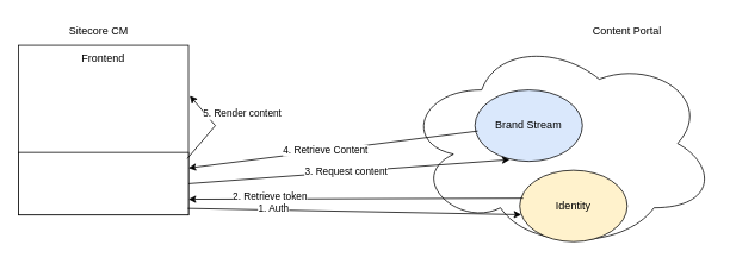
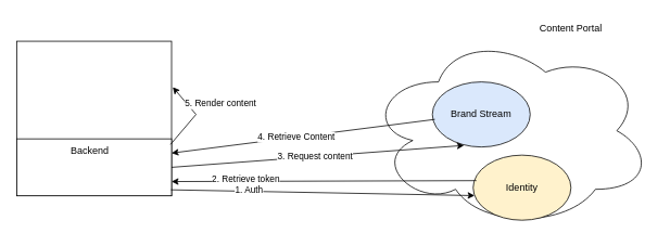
  <mxCell id="0" />
  <mxCell id="1" parent="0" />
  <mxCell id="2" value="" style="ellipse;shape=cloud;whiteSpace=wrap;html=1;" vertex="1" parent="1"><mxGeometry x="450" y="40" width="350" height="240" as="geometry" /></mxCell>
  <mxCell id="3" value="" style="whiteSpace=wrap;html=1;aspect=fixed;" vertex="1" parent="1"><mxGeometry x="20" y="50" width="190" height="190" as="geometry" /></mxCell>
  <mxCell id="4" value="Content Portal" style="text;html=1;align=center;verticalAlign=middle;whiteSpace=wrap;rounded=0;" vertex="1" parent="1"><mxGeometry x="635" y="20" width="130" height="30" as="geometry" /></mxCell>
- <mxCell id="5" value="Sitecore CM" style="text;html=1;align=center;verticalAlign=middle;whiteSpace=wrap;rounded=0;" vertex="1" parent="1"><mxGeometry x="65" y="20" width="90" height="30" as="geometry" /></mxCell>
  <mxCell id="6" value="Brand Stream" style="ellipse;whiteSpace=wrap;html=1;fillColor=#dae8fc;" vertex="1" parent="1"><mxGeometry x="530" y="100" width="120" height="80" as="geometry" /></mxCell>
  <mxCell id="7" value="" style="rounded=0;whiteSpace=wrap;html=1;" vertex="1" parent="1"><mxGeometry x="20" y="170" width="190" height="70" as="geometry" /></mxCell>
- <mxCell id="9" value="Frontend" style="text;html=1;align=center;verticalAlign=middle;whiteSpace=wrap;rounded=0;" vertex="1" parent="1"><mxGeometry x="85" y="50" width="60" height="30" as="geometry" /></mxCell>
+ <mxCell id="8" value="Backend" style="text;html=1;align=center;verticalAlign=middle;whiteSpace=wrap;rounded=0;" vertex="1" parent="1"><mxGeometry x="80" y="170" width="60" height="30" as="geometry" /></mxCell>
  <mxCell id="10" value="Identity" style="ellipse;whiteSpace=wrap;html=1;fillColor=#fff2cc;" vertex="1" parent="1"><mxGeometry x="580" y="190" width="120" height="80" as="geometry" /></mxCell>
  <mxCell id="11" value="" style="endArrow=classic;html=1;rounded=0;exitX=0.996;exitY=0.895;exitDx=0;exitDy=0;entryX=0.015;entryY=0.622;entryDx=0;entryDy=0;exitPerimeter=0;entryPerimeter=0;" edge="1" parent="1" source="7" target="10"><mxGeometry width="50" height="50" relative="1" as="geometry"><mxPoint x="260" y="200" as="sourcePoint" /><mxPoint x="310" y="150" as="targetPoint" /></mxGeometry></mxCell>
  <mxCell id="12" value="1. Auth" style="edgeLabel;html=1;align=center;verticalAlign=middle;resizable=0;points=[];" vertex="1" connectable="0" parent="11"><mxGeometry x="-0.488" y="2" relative="1" as="geometry"><mxPoint as="offset" /></mxGeometry></mxCell>
  <mxCell id="13" value="" style="endArrow=classic;html=1;rounded=0;exitX=0.033;exitY=0.392;exitDx=0;exitDy=0;exitPerimeter=0;entryX=1;entryY=0.75;entryDx=0;entryDy=0;" edge="1" parent="1" source="10" target="7"><mxGeometry width="50" height="50" relative="1" as="geometry"><mxPoint x="370" y="200" as="sourcePoint" /><mxPoint x="420" y="150" as="targetPoint" /></mxGeometry></mxCell>
  <mxCell id="14" value="2. Retrieve token" style="edgeLabel;html=1;align=center;verticalAlign=middle;resizable=0;points=[];" vertex="1" connectable="0" parent="13"><mxGeometry x="0.511" y="-3" relative="1" as="geometry"><mxPoint as="offset" /></mxGeometry></mxCell>
  <mxCell id="15" value="" style="endArrow=classic;html=1;rounded=0;exitX=1;exitY=0.5;exitDx=0;exitDy=0;entryX=0.323;entryY=0.976;entryDx=0;entryDy=0;entryPerimeter=0;" edge="1" parent="1" source="7" target="6"><mxGeometry width="50" height="50" relative="1" as="geometry"><mxPoint x="240" y="200" as="sourcePoint" /><mxPoint x="290" y="150" as="targetPoint" /></mxGeometry></mxCell>
  <mxCell id="16" value="3. Request content" style="edgeLabel;html=1;align=center;verticalAlign=middle;resizable=0;points=[];" vertex="1" connectable="0" parent="15"><mxGeometry x="-0.021" y="1" relative="1" as="geometry"><mxPoint as="offset" /></mxGeometry></mxCell>
  <mxCell id="17" value="" style="endArrow=classic;html=1;rounded=0;entryX=1;entryY=0.25;entryDx=0;entryDy=0;exitX=0.025;exitY=0.576;exitDx=0;exitDy=0;exitPerimeter=0;" edge="1" parent="1" source="6" target="7"><mxGeometry width="50" height="50" relative="1" as="geometry"><mxPoint x="370" y="280" as="sourcePoint" /><mxPoint x="420" y="230" as="targetPoint" /></mxGeometry></mxCell>
  <mxCell id="18" value="4. Retrieve Content" style="edgeLabel;html=1;align=center;verticalAlign=middle;resizable=0;points=[];" vertex="1" connectable="0" parent="17"><mxGeometry x="0.054" relative="1" as="geometry"><mxPoint as="offset" /></mxGeometry></mxCell>
  <mxCell id="19" value="" style="endArrow=classic;html=1;rounded=0;exitX=0.993;exitY=0.099;exitDx=0;exitDy=0;entryX=1.008;entryY=0.297;entryDx=0;entryDy=0;exitPerimeter=0;entryPerimeter=0;" edge="1" parent="1" source="7" target="3"><mxGeometry width="50" height="50" relative="1" as="geometry"><mxPoint x="370" y="280" as="sourcePoint" /><mxPoint x="0" y="160" as="targetPoint" /><Array as="points"><mxPoint x="240" y="140" /></Array></mxGeometry></mxCell>
  <mxCell id="20" value="5. Render content" style="edgeLabel;html=1;align=center;verticalAlign=middle;resizable=0;points=[];" vertex="1" connectable="0" parent="19"><mxGeometry x="0.421" relative="1" as="geometry"><mxPoint x="41" as="offset" /></mxGeometry></mxCell>
